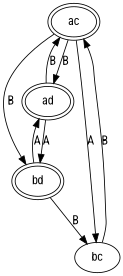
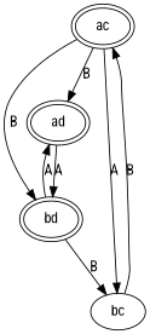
  digraph {
    fontname="Roboto Condensed"
    node [fontname="Roboto Condensed" peripheries=2]
    edge [fontname="Roboto Condensed"]
    ac
    ad
    bc [peripheries=""]
    bd
    ac -> ad [label=B]
    ac -> bc [label=A]
    ac -> bd [label=B]
-   ad -> ac [label=B]
    ad -> bd [label=A]
    bc -> ac [label=B]
    bd -> ad [label=A]
    bd -> bc [label=B]
  }
